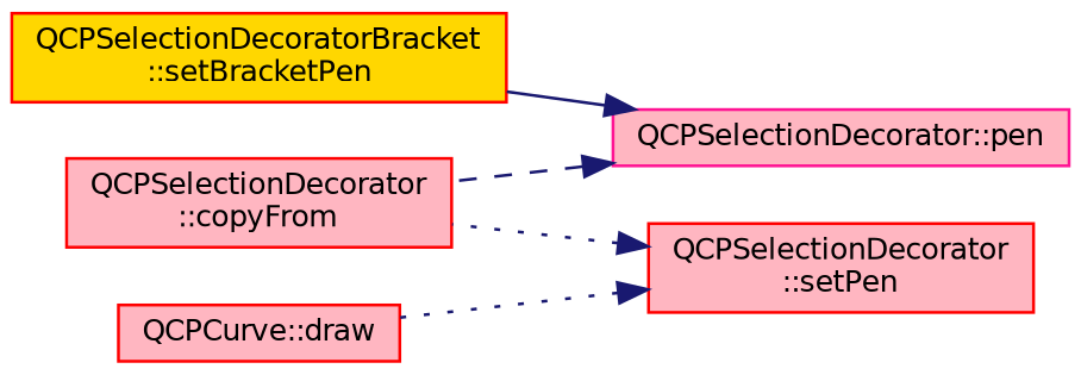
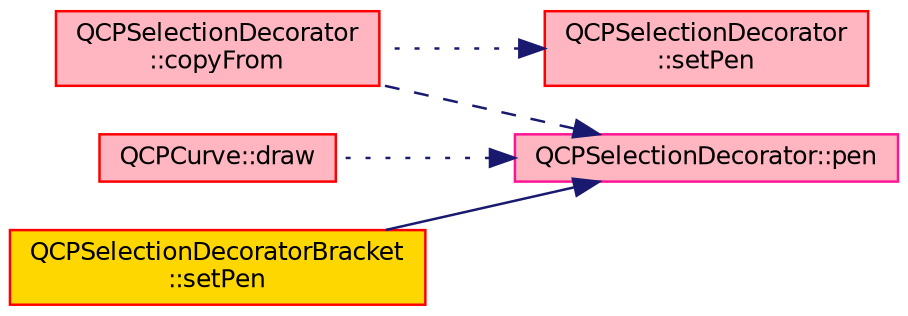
  digraph {
    rankdir=RL
    node [color=red fillcolor=lightpink fontname=Helvetica fontsize=10 shape=record style=filled]
    edge [color=midnightblue dir=back fontname=Helvetica fontsize=10 labelfontname=Helvetica labelfontsize=10 style=dotted]
    n1 [color=deeppink fontcolor=black height=0.2 label="QCPSelectionDecorator::pen" width=0.4]
    n2 [height=0.2 label="QCPSelectionDecorator\l::copyFrom" width=0.4]
    n3 [height=0.2 label="QCPCurve::draw" width=0.4]
-   n4 [fillcolor=gold height=0.2 label="QCPSelectionDecoratorBracket\l::setBracketPen" width=0.4]
+   n4 [fillcolor=gold height=0.2 label="QCPSelectionDecoratorBracket\l::setPen" width=0.4]
    n5 [height=0.2 label="QCPSelectionDecorator\l::setPen" width=0.4]
    n1 -> n2 [style=dashed]
-   n5 -> n3
+   n1 -> n3
    n1 -> n4 [style=solid]
    n5 -> n2
  }
